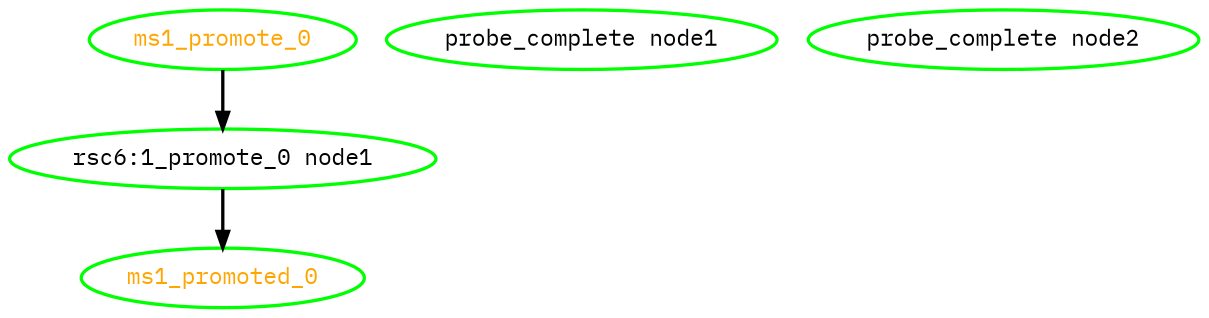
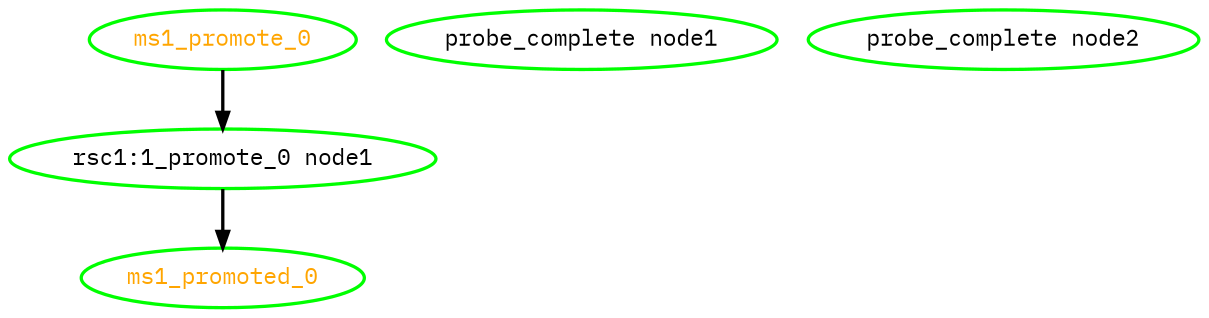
  digraph {
    fontname="IBM Plex Mono"
    node [color=green fontcolor=black style=bold fontname="IBM Plex Mono"]
    edge [style=bold fontname="IBM Plex Mono"]
    ms1_promote_0 [fontcolor=orange]
-   "rsc1:1_promote_0 node1" [label="rsc6:1_promote_0 node1"]
+   "rsc1:1_promote_0 node1"
    ms1_promoted_0 [fontcolor=orange]
    "probe_complete node1"
    "probe_complete node2"
    ms1_promote_0 -> "rsc1:1_promote_0 node1"
    "rsc1:1_promote_0 node1" -> ms1_promoted_0
  }
